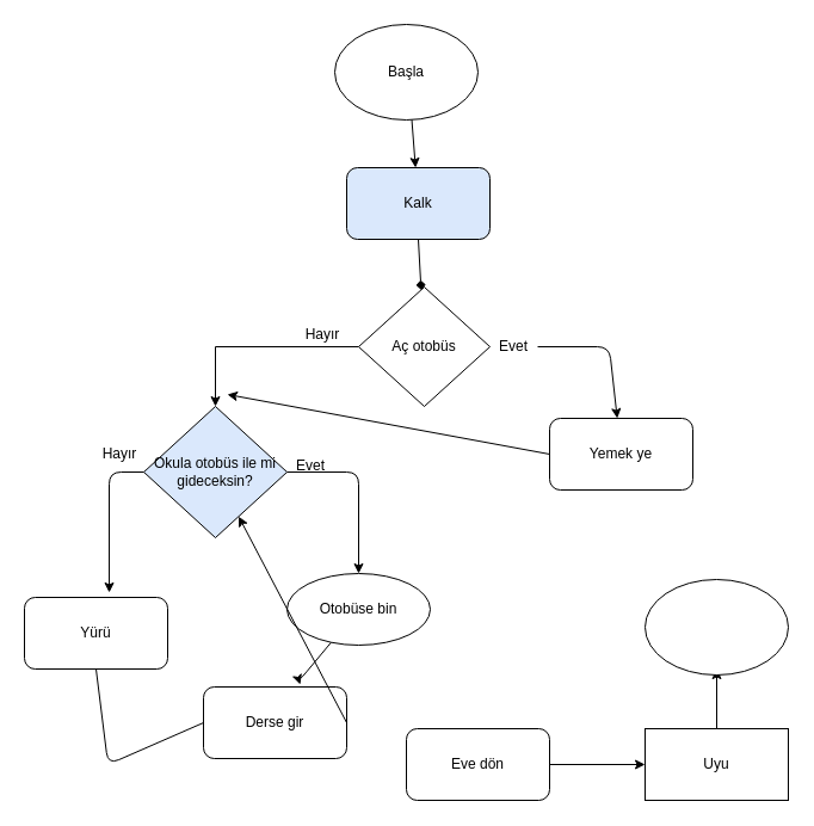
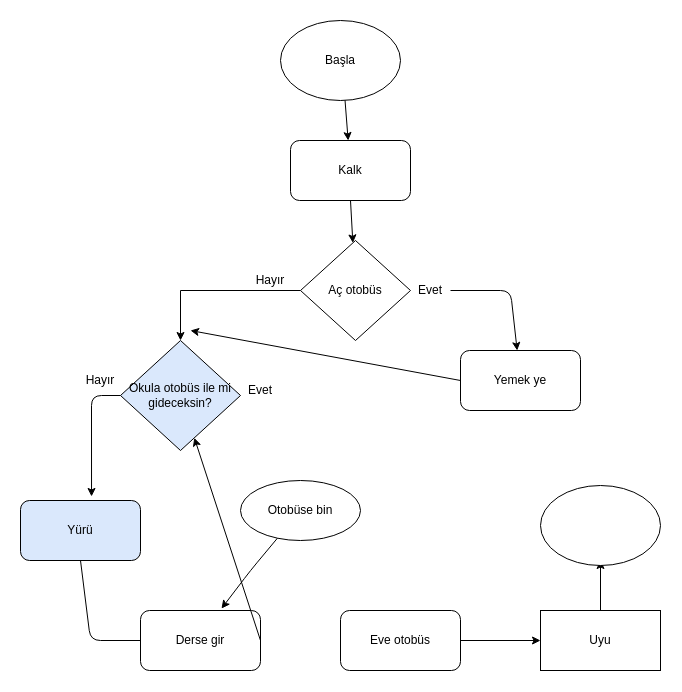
  <mxCell id="0" />
  <mxCell id="1" parent="0" />
- <mxCell id="2" value="Kalk" style="rounded=1;whiteSpace=wrap;html=1;fillColor=#dae8fc;" vertex="1" parent="1"><mxGeometry x="290" y="140" width="120" height="60" as="geometry" /></mxCell>
+ <mxCell id="2" value="Kalk" style="rounded=1;whiteSpace=wrap;html=1;" vertex="1" parent="1"><mxGeometry x="290" y="140" width="120" height="60" as="geometry" /></mxCell>
  <mxCell id="3" value="" style="edgeStyle=orthogonalEdgeStyle;rounded=0;orthogonalLoop=1;jettySize=auto;html=1;" edge="1" parent="1" source="4" target="9"><mxGeometry relative="1" as="geometry"><Array as="points"><mxPoint x="180" y="290" /></Array></mxGeometry></mxCell>
  <mxCell id="4" value="Aç otobüs" style="rhombus;whiteSpace=wrap;html=1;" vertex="1" parent="1"><mxGeometry x="300" y="240" width="110" height="100" as="geometry" /></mxCell>
  <mxCell id="5" value="" style="endArrow=classic;html=1;exitX=0.45;exitY=1.05;exitDx=0;exitDy=0;exitPerimeter=0;" edge="1" parent="1" target="2"><mxGeometry width="50" height="50" relative="1" as="geometry"><mxPoint x="344" y="93" as="sourcePoint" /><mxPoint x="420" y="340" as="targetPoint" /></mxGeometry></mxCell>
- <mxCell id="6" value="" style="endArrow=diamond;html=1;exitX=0.5;exitY=1;exitDx=0;exitDy=0;" edge="1" parent="1" source="2" target="4"><mxGeometry width="50" height="50" relative="1" as="geometry"><mxPoint x="370" y="390" as="sourcePoint" /><mxPoint x="420" y="340" as="targetPoint" /></mxGeometry></mxCell>
+ <mxCell id="6" value="" style="endArrow=classic;html=1;exitX=0.5;exitY=1;exitDx=0;exitDy=0;" edge="1" parent="1" source="2" target="4"><mxGeometry width="50" height="50" relative="1" as="geometry"><mxPoint x="370" y="390" as="sourcePoint" /><mxPoint x="420" y="340" as="targetPoint" /></mxGeometry></mxCell>
  <mxCell id="7" value="" style="endArrow=classic;html=1;exitX=1;exitY=0.5;exitDx=0;exitDy=0;" edge="1" parent="1" source="11" target="8"><mxGeometry width="50" height="50" relative="1" as="geometry"><mxPoint x="370" y="390" as="sourcePoint" /><mxPoint x="510" y="380" as="targetPoint" /><Array as="points"><mxPoint x="510" y="290" /></Array></mxGeometry></mxCell>
  <mxCell id="8" value="Yemek ye" style="rounded=1;whiteSpace=wrap;html=1;" vertex="1" parent="1"><mxGeometry x="460" y="350" width="120" height="60" as="geometry" /></mxCell>
  <mxCell id="9" value="Okula otobüs ile mi gideceksin?" style="rhombus;whiteSpace=wrap;html=1;fillColor=#dae8fc;" vertex="1" parent="1"><mxGeometry x="120" y="340" width="120" height="110" as="geometry" /></mxCell>
  <mxCell id="10" value="Hayır" style="text;html=1;strokeColor=none;fillColor=none;align=center;verticalAlign=middle;whiteSpace=wrap;rounded=0;" vertex="1" parent="1"><mxGeometry x="250" y="270" width="40" height="20" as="geometry" /></mxCell>
  <mxCell id="11" value="Evet" style="text;html=1;strokeColor=none;fillColor=none;align=center;verticalAlign=middle;whiteSpace=wrap;rounded=0;" vertex="1" parent="1"><mxGeometry x="410" y="280" width="40" height="20" as="geometry" /></mxCell>
  <mxCell id="12" value="" style="endArrow=classic;html=1;exitX=1;exitY=0.5;exitDx=0;exitDy=0;" edge="1" parent="1" source="4" target="11"><mxGeometry width="50" height="50" relative="1" as="geometry"><mxPoint x="410" y="290" as="sourcePoint" /><mxPoint x="510" y="350" as="targetPoint" /><Array as="points" /></mxGeometry></mxCell>
  <mxCell id="13" value="" style="endArrow=classic;html=1;exitX=0;exitY=0.5;exitDx=0;exitDy=0;" edge="1" parent="1" source="8"><mxGeometry width="50" height="50" relative="1" as="geometry"><mxPoint x="370" y="380" as="sourcePoint" /><mxPoint x="190" y="330" as="targetPoint" /></mxGeometry></mxCell>
  <mxCell id="14" value="Otobüse bin" style="ellipse;whiteSpace=wrap;html=1;" vertex="1" parent="1"><mxGeometry x="240" y="480" width="120" height="60" as="geometry" /></mxCell>
- <mxCell id="15" value="" style="endArrow=classic;html=1;exitX=1;exitY=0.5;exitDx=0;exitDy=0;entryX=0.5;entryY=0;entryDx=0;entryDy=0;" edge="1" parent="1" source="9" target="14"><mxGeometry width="50" height="50" relative="1" as="geometry"><mxPoint x="370" y="380" as="sourcePoint" /><mxPoint x="420" y="330" as="targetPoint" /><Array as="points"><mxPoint x="300" y="395" /></Array></mxGeometry></mxCell>
  <mxCell id="16" value="Evet" style="text;html=1;strokeColor=none;fillColor=none;align=center;verticalAlign=middle;whiteSpace=wrap;rounded=0;" vertex="1" parent="1"><mxGeometry x="240" y="380" width="40" height="20" as="geometry" /></mxCell>
- <mxCell id="17" value="Yürü" style="rounded=1;whiteSpace=wrap;html=1;" vertex="1" parent="1"><mxGeometry x="20" y="500" width="120" height="60" as="geometry" /></mxCell>
+ <mxCell id="17" value="Yürü" style="rounded=1;whiteSpace=wrap;html=1;fillColor=#dae8fc;" vertex="1" parent="1"><mxGeometry x="20" y="500" width="120" height="60" as="geometry" /></mxCell>
  <mxCell id="18" value="" style="endArrow=classic;html=1;exitX=0;exitY=0.5;exitDx=0;exitDy=0;entryX=0.592;entryY=-0.067;entryDx=0;entryDy=0;entryPerimeter=0;" edge="1" parent="1" source="9" target="17"><mxGeometry width="50" height="50" relative="1" as="geometry"><mxPoint x="370" y="380" as="sourcePoint" /><mxPoint x="420" y="330" as="targetPoint" /><Array as="points"><mxPoint x="91" y="395" /></Array></mxGeometry></mxCell>
  <mxCell id="19" value="Hayır" style="text;html=1;strokeColor=none;fillColor=none;align=center;verticalAlign=middle;whiteSpace=wrap;rounded=0;" vertex="1" parent="1"><mxGeometry x="80" y="370" width="40" height="20" as="geometry" /></mxCell>
- <mxCell id="20" value="Derse gir" style="rounded=1;whiteSpace=wrap;html=1;" vertex="1" parent="1"><mxGeometry x="170" y="575" width="120" height="60" as="geometry" /></mxCell>
+ <mxCell id="20" value="Derse gir" style="rounded=1;whiteSpace=wrap;html=1;" vertex="1" parent="1"><mxGeometry x="140" y="610" width="120" height="60" as="geometry" /></mxCell>
  <mxCell id="21" value="" style="endArrow=classic;html=1;entryX=0.675;entryY=-0.033;entryDx=0;entryDy=0;entryPerimeter=0;" edge="1" parent="1" source="14" target="20"><mxGeometry width="50" height="50" relative="1" as="geometry"><mxPoint x="370" y="380" as="sourcePoint" /><mxPoint x="220" y="600" as="targetPoint" /><Array as="points"><mxPoint x="250" y="570" /></Array></mxGeometry></mxCell>
  <mxCell id="22" value="" style="endArrow=none;html=1;exitX=0.5;exitY=1;exitDx=0;exitDy=0;entryX=0;entryY=0.5;entryDx=0;entryDy=0;" edge="1" parent="1" source="17" target="20"><mxGeometry width="50" height="50" relative="1" as="geometry"><mxPoint x="370" y="380" as="sourcePoint" /><mxPoint x="420" y="330" as="targetPoint" /><Array as="points"><mxPoint x="90" y="640" /></Array></mxGeometry></mxCell>
  <mxCell id="23" value="" style="endArrow=classic;html=1;exitX=1;exitY=0.5;exitDx=0;exitDy=0;" edge="1" parent="1" source="20" target="9"><mxGeometry width="50" height="50" relative="1" as="geometry"><mxPoint x="370" y="380" as="sourcePoint" /><mxPoint x="380" y="640" as="targetPoint" /></mxGeometry></mxCell>
  <mxCell id="24" value="" style="edgeStyle=orthogonalEdgeStyle;rounded=0;orthogonalLoop=1;jettySize=auto;html=1;" edge="1" parent="1" source="25" target="27"><mxGeometry relative="1" as="geometry" /></mxCell>
- <mxCell id="25" value="Eve dön" style="rounded=1;whiteSpace=wrap;html=1;" vertex="1" parent="1"><mxGeometry x="340" y="610" width="120" height="60" as="geometry" /></mxCell>
+ <mxCell id="25" value="Eve otobüs" style="rounded=1;whiteSpace=wrap;html=1;" vertex="1" parent="1"><mxGeometry x="340" y="610" width="120" height="60" as="geometry" /></mxCell>
  <mxCell id="26" value="" style="edgeStyle=orthogonalEdgeStyle;rounded=0;orthogonalLoop=1;jettySize=auto;html=1;" edge="1" parent="1" source="27"><mxGeometry relative="1" as="geometry"><mxPoint x="600" y="560" as="targetPoint" /></mxGeometry></mxCell>
  <mxCell id="27" value="Uyu" style="whiteSpace=wrap;html=1;rounded=0;" vertex="1" parent="1"><mxGeometry x="540" y="610" width="120" height="60" as="geometry" /></mxCell>
  <mxCell id="28" value="Başla" style="ellipse;whiteSpace=wrap;html=1;" vertex="1" parent="1"><mxGeometry x="280" y="20" width="120" height="80" as="geometry" /></mxCell>
  <mxCell id="29" value="" style="ellipse;whiteSpace=wrap;html=1;" vertex="1" parent="1"><mxGeometry x="540" y="485" width="120" height="80" as="geometry" /></mxCell>
